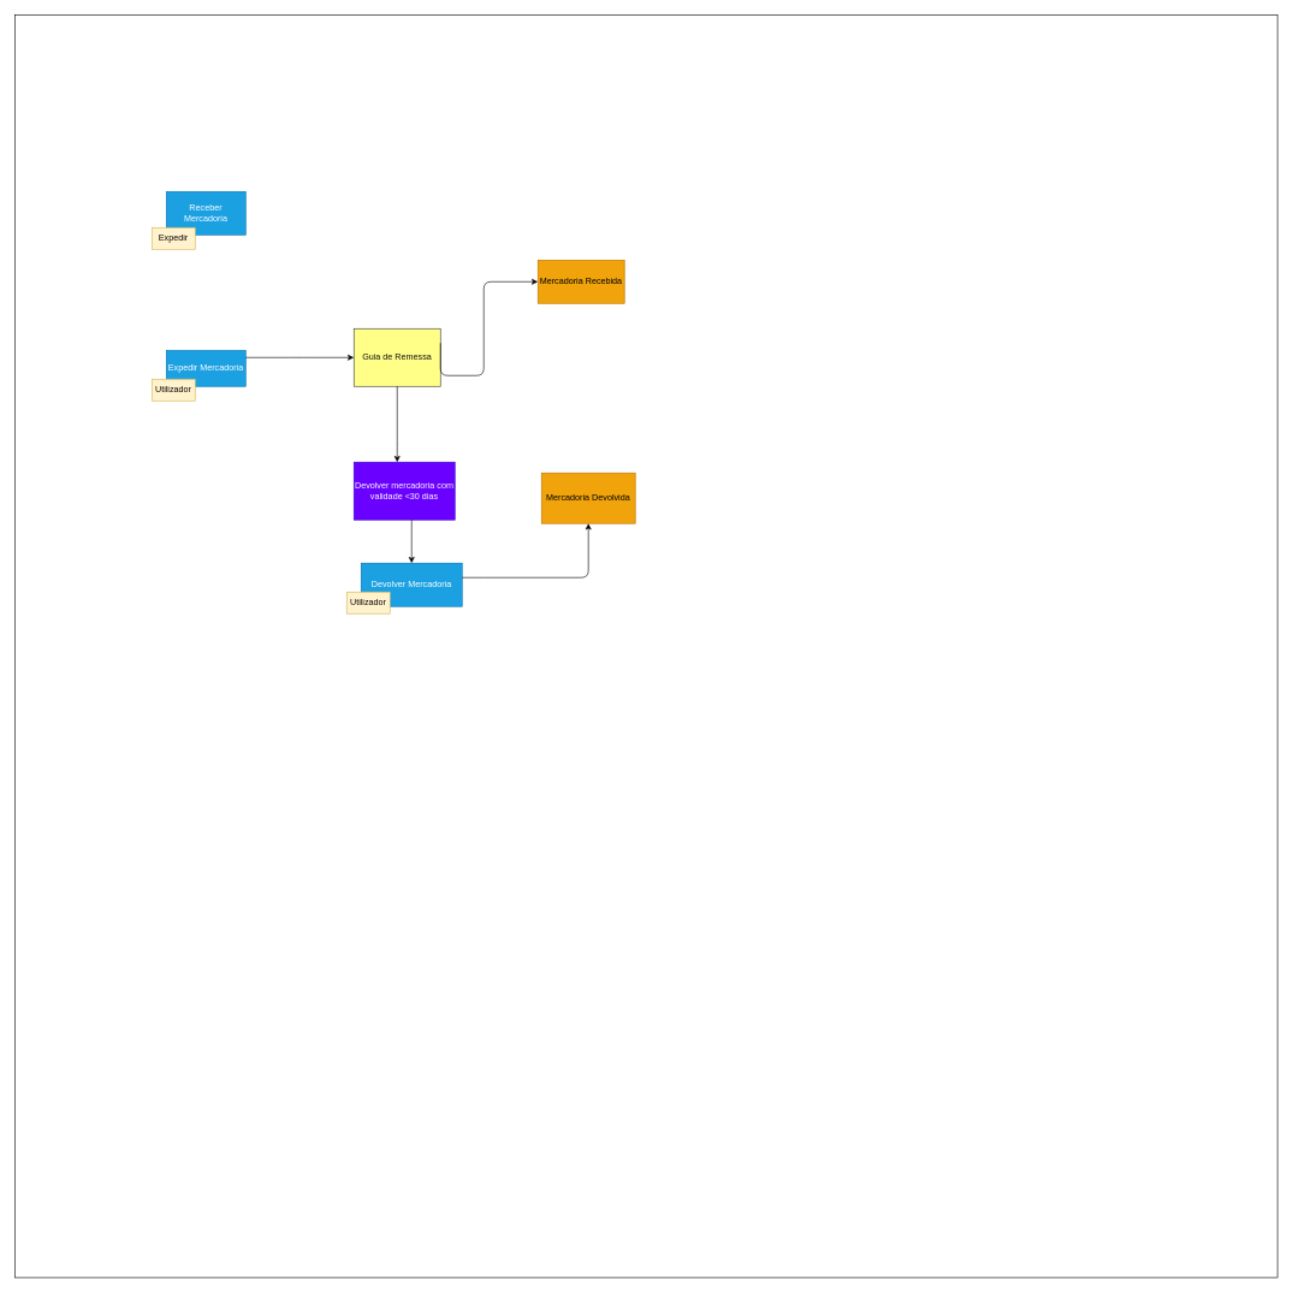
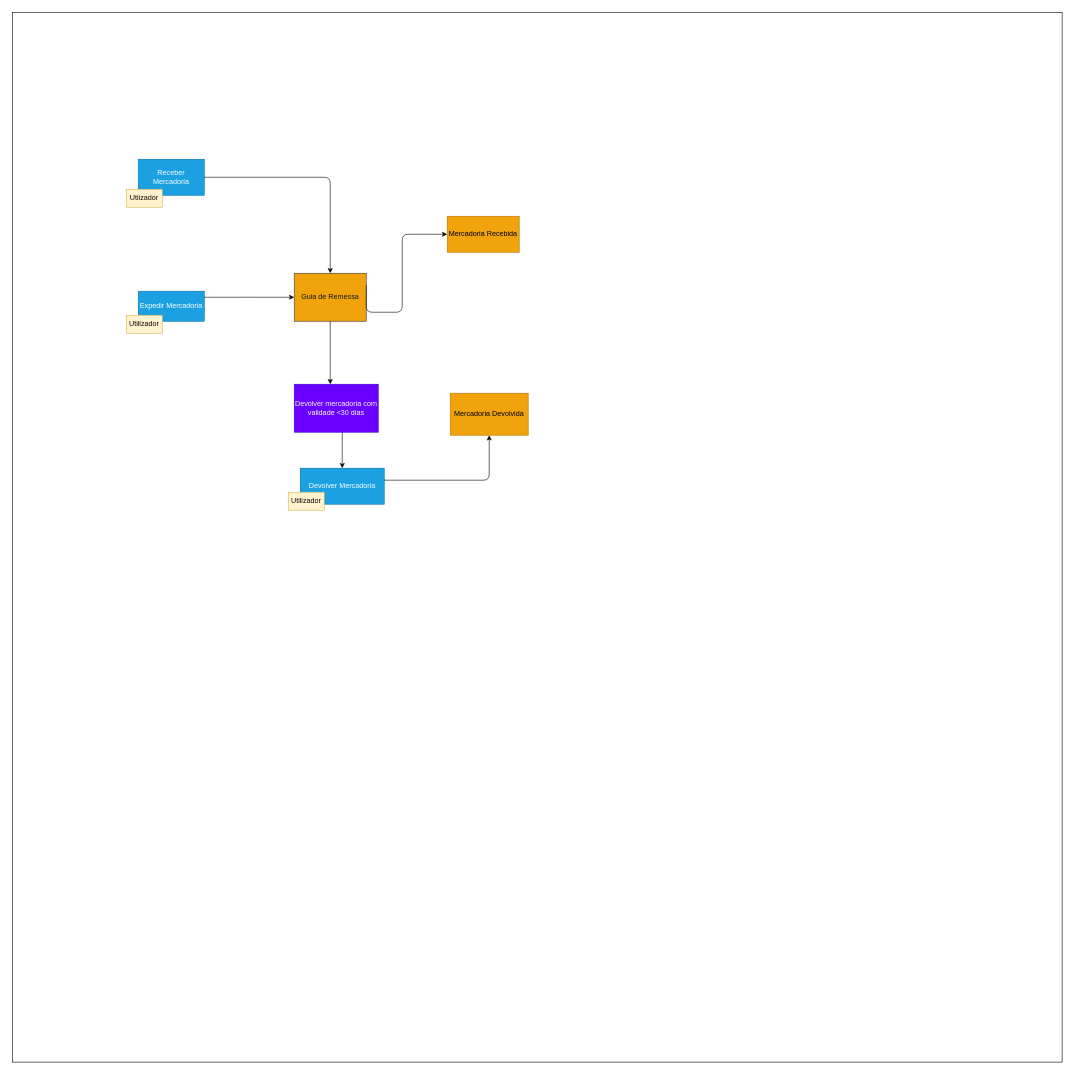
  <mxCell id="0" />
  <mxCell id="1" parent="0" />
  <mxCell id="2" value="" style="whiteSpace=wrap;html=1;aspect=fixed;container=1;" parent="1" vertex="1"><mxGeometry x="20" y="20" width="1750" height="1750" as="geometry" /></mxCell>
  <mxCell id="3" value="Mercadoria Devolvida" style="rounded=0;whiteSpace=wrap;html=1;fillColor=#f0a30a;fontColor=#000000;strokeColor=#BD7000;" parent="2" vertex="1"><mxGeometry x="730" y="635" width="130" height="70" as="geometry" /></mxCell>
  <mxCell id="4" value="Devolver Mercadoria" style="rounded=0;whiteSpace=wrap;html=1;fillColor=#1ba1e2;fontColor=#ffffff;strokeColor=#006EAF;" parent="2" vertex="1"><mxGeometry x="480" y="760" width="140" height="60" as="geometry" /></mxCell>
  <mxCell id="5" style="edgeStyle=orthogonalEdgeStyle;html=1;" edge="1" parent="2" source="4" target="3"><mxGeometry relative="1" as="geometry"><Array as="points"><mxPoint x="640" y="780" /><mxPoint x="640" y="780" /></Array></mxGeometry></mxCell>
  <mxCell id="6" value="Expedir Mercadoria" style="rounded=0;whiteSpace=wrap;html=1;fillColor=#1ba1e2;strokeColor=#006EAF;fontColor=#ffffff;" parent="2" vertex="1"><mxGeometry x="210" y="465" width="110" height="50" as="geometry" /></mxCell>
- <mxCell id="7" value="&lt;font color=&quot;#111311&quot;&gt;Guia de Remessa&lt;/font&gt;" style="rounded=0;whiteSpace=wrap;html=1;fillColor=#ffff88;strokeColor=#36393d;" parent="2" vertex="1"><mxGeometry x="470" y="435" width="120" height="80" as="geometry" /></mxCell>
+ <mxCell id="7" value="&lt;font color=&quot;#111311&quot;&gt;Guia de Remessa&lt;/font&gt;" style="rounded=0;whiteSpace=wrap;html=1;fillColor=#f0a30a;strokeColor=#36393d;" parent="2" vertex="1"><mxGeometry x="470" y="435" width="120" height="80" as="geometry" /></mxCell>
  <mxCell id="8" style="edgeStyle=orthogonalEdgeStyle;html=1;entryX=0;entryY=0.5;entryDx=0;entryDy=0;" edge="1" parent="2" source="6" target="7"><mxGeometry relative="1" as="geometry"><Array as="points"><mxPoint x="390" y="475" /><mxPoint x="390" y="475" /></Array></mxGeometry></mxCell>
  <mxCell id="9" value="Receber Mercadoria" style="rounded=0;whiteSpace=wrap;html=1;fillColor=#1ba1e2;fontColor=#ffffff;strokeColor=#006EAF;" parent="2" vertex="1"><mxGeometry x="210" y="245" width="110" height="60" as="geometry" /></mxCell>
- <mxCell id="11" value="&lt;font color=&quot;#0e0707&quot;&gt;Expedir&lt;/font&gt;" style="rounded=0;whiteSpace=wrap;html=1;fillColor=#fff2cc;strokeColor=#d6b656;" parent="2" vertex="1"><mxGeometry x="190" y="295" width="60" height="30" as="geometry" /></mxCell>
+ <mxCell id="10" style="edgeStyle=orthogonalEdgeStyle;html=1;exitX=1;exitY=0.5;exitDx=0;exitDy=0;" edge="1" parent="2" source="9" target="7"><mxGeometry relative="1" as="geometry" /></mxCell>
+ <mxCell id="11" value="&lt;font color=&quot;#0e0707&quot;&gt;Utiizador&lt;/font&gt;" style="rounded=0;whiteSpace=wrap;html=1;fillColor=#fff2cc;strokeColor=#d6b656;" parent="2" vertex="1"><mxGeometry x="190" y="295" width="60" height="30" as="geometry" /></mxCell>
  <mxCell id="12" value="&lt;font color=&quot;#0e0707&quot;&gt;Utilizador&lt;/font&gt;" style="rounded=0;whiteSpace=wrap;html=1;fillColor=#fff2cc;strokeColor=#d6b656;" parent="2" vertex="1"><mxGeometry x="190" y="505" width="60" height="30" as="geometry" /></mxCell>
  <mxCell id="13" value="&lt;font color=&quot;#0e0707&quot;&gt;Utilizador&lt;/font&gt;" style="rounded=0;whiteSpace=wrap;html=1;fillColor=#fff2cc;strokeColor=#d6b656;" parent="2" vertex="1"><mxGeometry x="460" y="800" width="60" height="30" as="geometry" /></mxCell>
  <mxCell id="14" value="Devolver mercadoria com validade &amp;lt;30 dias" style="rounded=0;whiteSpace=wrap;html=1;fillColor=#6a00ff;fontColor=#ffffff;strokeColor=#3700CC;" parent="2" vertex="1"><mxGeometry x="470" y="620" width="140" height="80" as="geometry" /></mxCell>
  <mxCell id="15" value="" style="edgeStyle=orthogonalEdgeStyle;html=1;" edge="1" parent="2" source="7" target="14"><mxGeometry relative="1" as="geometry"><Array as="points"><mxPoint x="530" y="600" /><mxPoint x="530" y="600" /></Array></mxGeometry></mxCell>
  <mxCell id="16" style="edgeStyle=orthogonalEdgeStyle;html=1;entryX=0.5;entryY=0;entryDx=0;entryDy=0;" edge="1" parent="2" source="14" target="4"><mxGeometry relative="1" as="geometry"><Array as="points"><mxPoint x="560" y="700" /><mxPoint x="560" y="700" /></Array></mxGeometry></mxCell>
  <mxCell id="17" value="Mercadoria Recebida" style="rounded=0;whiteSpace=wrap;html=1;fillColor=#f0a30a;fontColor=#000000;strokeColor=#BD7000;" parent="1" vertex="1"><mxGeometry x="745" y="360" width="120" height="60" as="geometry" /></mxCell>
  <mxCell id="18" style="edgeStyle=orthogonalEdgeStyle;html=1;exitX=1;exitY=0.25;exitDx=0;exitDy=0;" edge="1" parent="1" source="7" target="17"><mxGeometry relative="1" as="geometry"><Array as="points"><mxPoint x="670" y="520" /><mxPoint x="670" y="390" /></Array></mxGeometry></mxCell>
